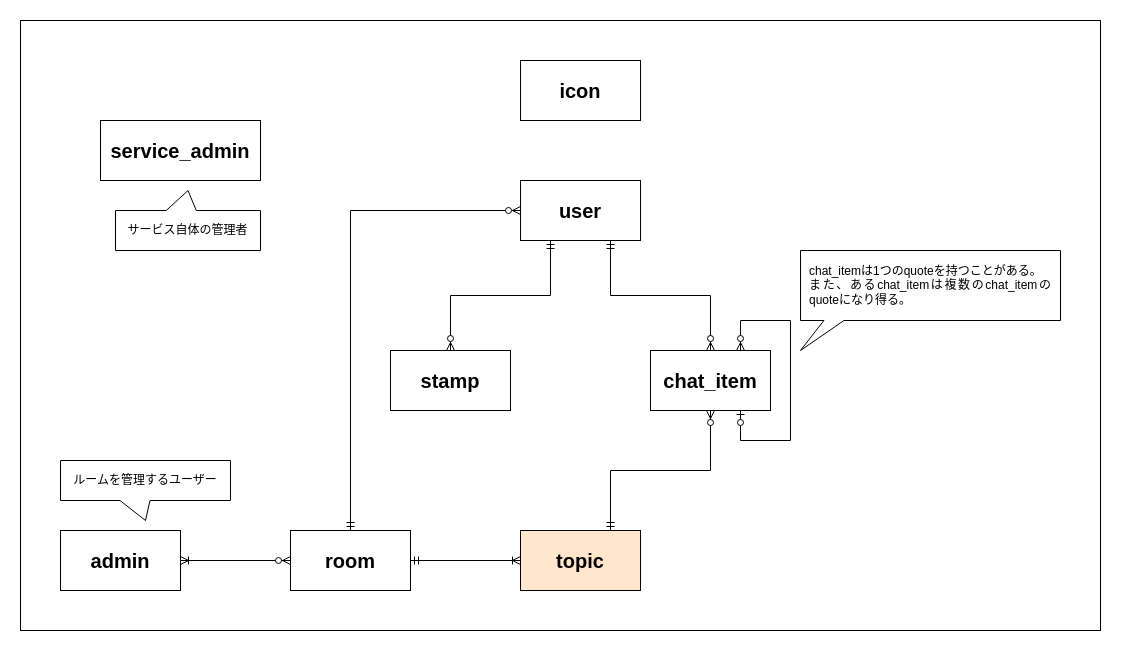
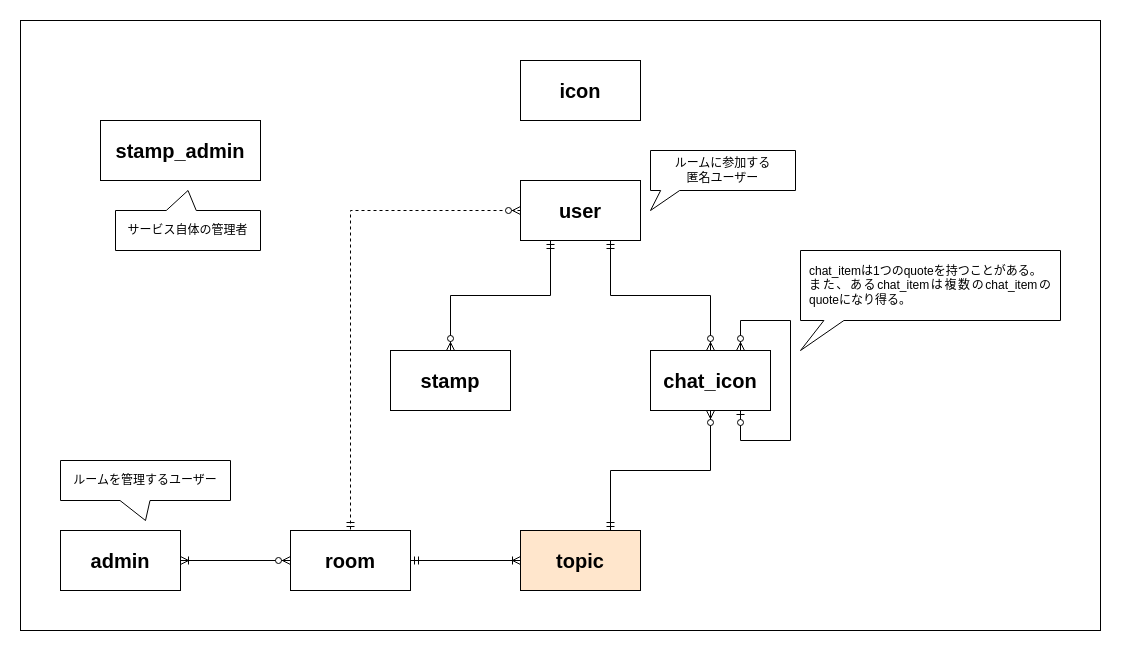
  <mxCell id="0" />
  <mxCell id="1" parent="0" />
  <mxCell id="2" value="" style="rounded=0;whiteSpace=wrap;html=1;" vertex="1" parent="1"><mxGeometry x="20" y="20" width="1080" height="610" as="geometry" /></mxCell>
  <mxCell id="3" style="edgeStyle=orthogonalEdgeStyle;rounded=0;orthogonalLoop=1;jettySize=auto;html=1;exitX=1;exitY=0.5;exitDx=0;exitDy=0;startArrow=ERmandOne;startFill=0;endArrow=ERoneToMany;endFill=0;" edge="1" parent="1" source="4" target="5"><mxGeometry relative="1" as="geometry" /></mxCell>
  <mxCell id="4" value="&lt;b&gt;&lt;font style=&quot;font-size: 20px&quot;&gt;room&lt;/font&gt;&lt;/b&gt;" style="rounded=0;whiteSpace=wrap;html=1;" vertex="1" parent="1"><mxGeometry x="290" y="530" width="120" height="60" as="geometry" /></mxCell>
  <mxCell id="5" value="&lt;b&gt;&lt;font style=&quot;font-size: 20px&quot;&gt;topic&lt;/font&gt;&lt;/b&gt;" style="rounded=0;whiteSpace=wrap;html=1;fillColor=#ffe6cc;" vertex="1" parent="1"><mxGeometry x="520" y="530" width="120" height="60" as="geometry" /></mxCell>
- <mxCell id="6" style="edgeStyle=orthogonalEdgeStyle;rounded=0;orthogonalLoop=1;jettySize=auto;html=1;startArrow=ERzeroToMany;startFill=1;endArrow=ERmandOne;endFill=0;" edge="1" parent="1" source="7" target="4"><mxGeometry relative="1" as="geometry" /></mxCell>
+ <mxCell id="6" style="edgeStyle=orthogonalEdgeStyle;rounded=0;orthogonalLoop=1;jettySize=auto;html=1;startArrow=ERzeroToMany;startFill=1;endArrow=ERmandOne;endFill=0;dashed=1;" edge="1" parent="1" source="7" target="4"><mxGeometry relative="1" as="geometry" /></mxCell>
  <mxCell id="7" value="&lt;b&gt;&lt;font style=&quot;font-size: 20px&quot;&gt;user&lt;/font&gt;&lt;/b&gt;" style="rounded=0;whiteSpace=wrap;html=1;" vertex="1" parent="1"><mxGeometry x="520" y="180" width="120" height="60" as="geometry" /></mxCell>
  <mxCell id="8" value="&lt;b&gt;&lt;font style=&quot;font-size: 20px&quot;&gt;icon&lt;/font&gt;&lt;/b&gt;" style="rounded=0;whiteSpace=wrap;html=1;" vertex="1" parent="1"><mxGeometry x="520" y="60" width="120" height="60" as="geometry" /></mxCell>
  <mxCell id="9" style="edgeStyle=orthogonalEdgeStyle;rounded=0;orthogonalLoop=1;jettySize=auto;html=1;exitX=0.5;exitY=1;exitDx=0;exitDy=0;entryX=0.75;entryY=0;entryDx=0;entryDy=0;startArrow=ERzeroToMany;startFill=1;endArrow=ERmandOne;endFill=0;" edge="1" parent="1" source="11" target="5"><mxGeometry relative="1" as="geometry" /></mxCell>
  <mxCell id="10" style="edgeStyle=orthogonalEdgeStyle;rounded=0;orthogonalLoop=1;jettySize=auto;html=1;exitX=0.5;exitY=0;exitDx=0;exitDy=0;entryX=0.75;entryY=1;entryDx=0;entryDy=0;startArrow=ERzeroToMany;startFill=1;endArrow=ERmandOne;endFill=0;" edge="1" parent="1" source="11" target="7"><mxGeometry relative="1" as="geometry" /></mxCell>
- <mxCell id="11" value="&lt;span style=&quot;font-size: 20px&quot;&gt;&lt;b&gt;chat_item&lt;/b&gt;&lt;/span&gt;" style="rounded=0;whiteSpace=wrap;html=1;" vertex="1" parent="1"><mxGeometry x="650" y="350" width="120" height="60" as="geometry" /></mxCell>
+ <mxCell id="11" value="&lt;span style=&quot;font-size: 20px&quot;&gt;&lt;b&gt;chat_icon&lt;/b&gt;&lt;/span&gt;" style="rounded=0;whiteSpace=wrap;html=1;" vertex="1" parent="1"><mxGeometry x="650" y="350" width="120" height="60" as="geometry" /></mxCell>
  <mxCell id="12" style="edgeStyle=orthogonalEdgeStyle;rounded=0;orthogonalLoop=1;jettySize=auto;html=1;exitX=1;exitY=0.5;exitDx=0;exitDy=0;entryX=0;entryY=0.5;entryDx=0;entryDy=0;startArrow=ERoneToMany;startFill=0;endArrow=ERzeroToMany;endFill=1;" edge="1" parent="1" source="13" target="4"><mxGeometry relative="1" as="geometry" /></mxCell>
  <mxCell id="13" value="&lt;b&gt;&lt;font style=&quot;font-size: 20px&quot;&gt;admin&lt;/font&gt;&lt;/b&gt;" style="rounded=0;whiteSpace=wrap;html=1;" vertex="1" parent="1"><mxGeometry x="60" y="530" width="120" height="60" as="geometry" /></mxCell>
- <mxCell id="14" value="&lt;b&gt;&lt;font style=&quot;font-size: 20px&quot;&gt;service_admin&lt;/font&gt;&lt;/b&gt;" style="rounded=0;whiteSpace=wrap;html=1;" vertex="1" parent="1"><mxGeometry x="100" y="120" width="160" height="60" as="geometry" /></mxCell>
+ <mxCell id="14" value="&lt;b&gt;&lt;font style=&quot;font-size: 20px&quot;&gt;stamp_admin&lt;/font&gt;&lt;/b&gt;" style="rounded=0;whiteSpace=wrap;html=1;" vertex="1" parent="1"><mxGeometry x="100" y="120" width="160" height="60" as="geometry" /></mxCell>
  <mxCell id="15" style="edgeStyle=orthogonalEdgeStyle;rounded=0;orthogonalLoop=1;jettySize=auto;html=1;exitX=0.5;exitY=0;exitDx=0;exitDy=0;entryX=0.25;entryY=1;entryDx=0;entryDy=0;startArrow=ERzeroToMany;startFill=1;endArrow=ERmandOne;endFill=0;" edge="1" parent="1" source="16" target="7"><mxGeometry relative="1" as="geometry" /></mxCell>
  <mxCell id="16" value="&lt;b&gt;&lt;font style=&quot;font-size: 20px&quot;&gt;stamp&lt;/font&gt;&lt;/b&gt;" style="rounded=0;whiteSpace=wrap;html=1;" vertex="1" parent="1"><mxGeometry x="390" y="350" width="120" height="60" as="geometry" /></mxCell>
  <mxCell id="17" style="edgeStyle=orthogonalEdgeStyle;rounded=0;orthogonalLoop=1;jettySize=auto;html=1;exitX=0.75;exitY=0;exitDx=0;exitDy=0;entryX=0.75;entryY=1;entryDx=0;entryDy=0;startArrow=ERzeroToMany;startFill=1;endArrow=ERzeroToOne;endFill=1;" edge="1" parent="1" source="11" target="11"><mxGeometry relative="1" as="geometry"><Array as="points"><mxPoint x="740" y="320" /><mxPoint x="790" y="320" /><mxPoint x="790" y="440" /><mxPoint x="740" y="440" /></Array></mxGeometry></mxCell>
  <mxCell id="18" value="&lt;div style=&quot;text-align: justify&quot;&gt;chat_itemは1つのquoteを持つことがある。&lt;/div&gt;&lt;div style=&quot;text-align: justify&quot;&gt;また、あるchat_itemは複数のchat_itemのquoteになり得る。&lt;/div&gt;" style="shape=callout;whiteSpace=wrap;html=1;perimeter=calloutPerimeter;position2=0;size=30;position=0.09;spacingLeft=0;spacingRight=0;spacing=10;" vertex="1" parent="1"><mxGeometry x="800" y="250" width="260" height="100" as="geometry" /></mxCell>
  <mxCell id="19" value="サービス自体の管理者" style="shape=callout;whiteSpace=wrap;html=1;perimeter=calloutPerimeter;flipV=1;size=20;position=0.35;base=30;spacing=10;" vertex="1" parent="1"><mxGeometry x="115" y="190" width="145" height="60" as="geometry" /></mxCell>
  <mxCell id="20" value="ルームを管理するユーザー" style="shape=callout;whiteSpace=wrap;html=1;perimeter=calloutPerimeter;flipV=0;size=20;position=0.35;base=30;spacing=10;" vertex="1" parent="1"><mxGeometry x="60" y="460" width="170" height="60" as="geometry" /></mxCell>
+ <mxCell id="21" value="ルームに参加する&lt;br&gt;匿名ユーザー" style="shape=callout;whiteSpace=wrap;html=1;perimeter=calloutPerimeter;flipV=0;size=20;position=0.07;base=19;spacing=10;position2=0;" vertex="1" parent="1"><mxGeometry x="650" y="150" width="145" height="60" as="geometry" /></mxCell>
